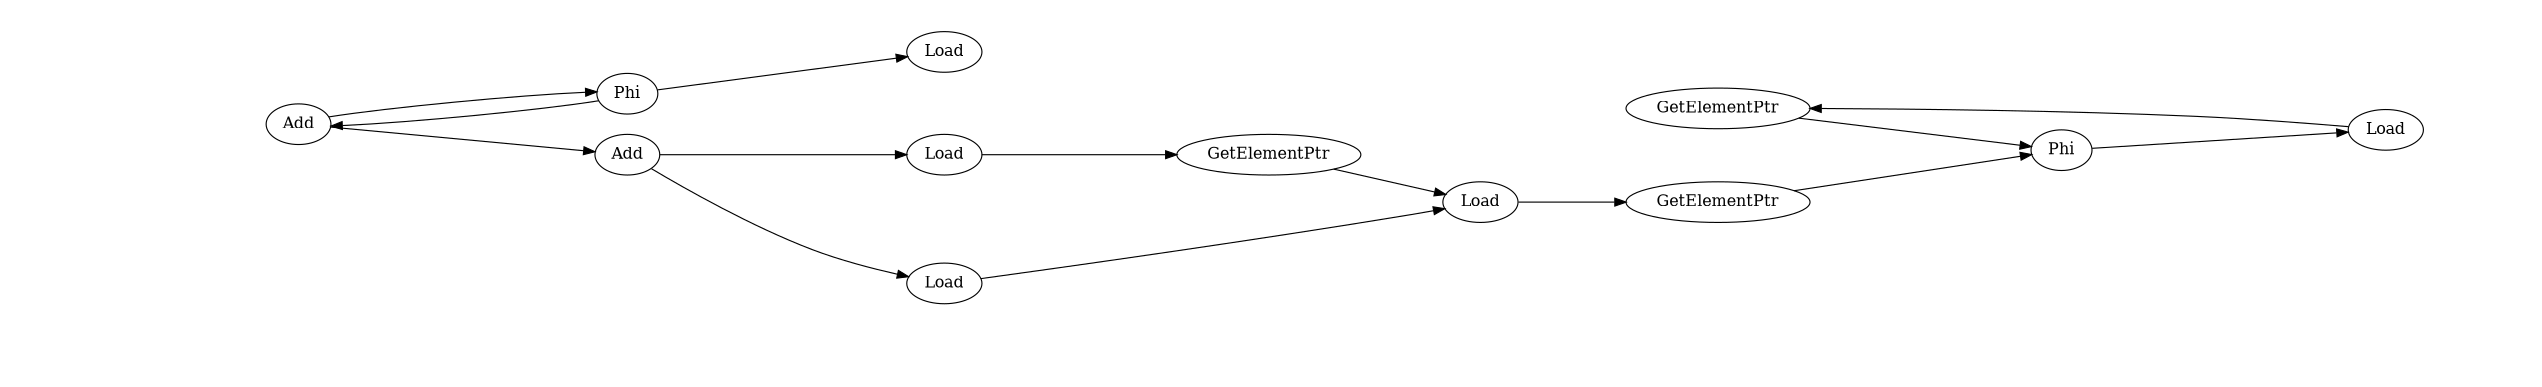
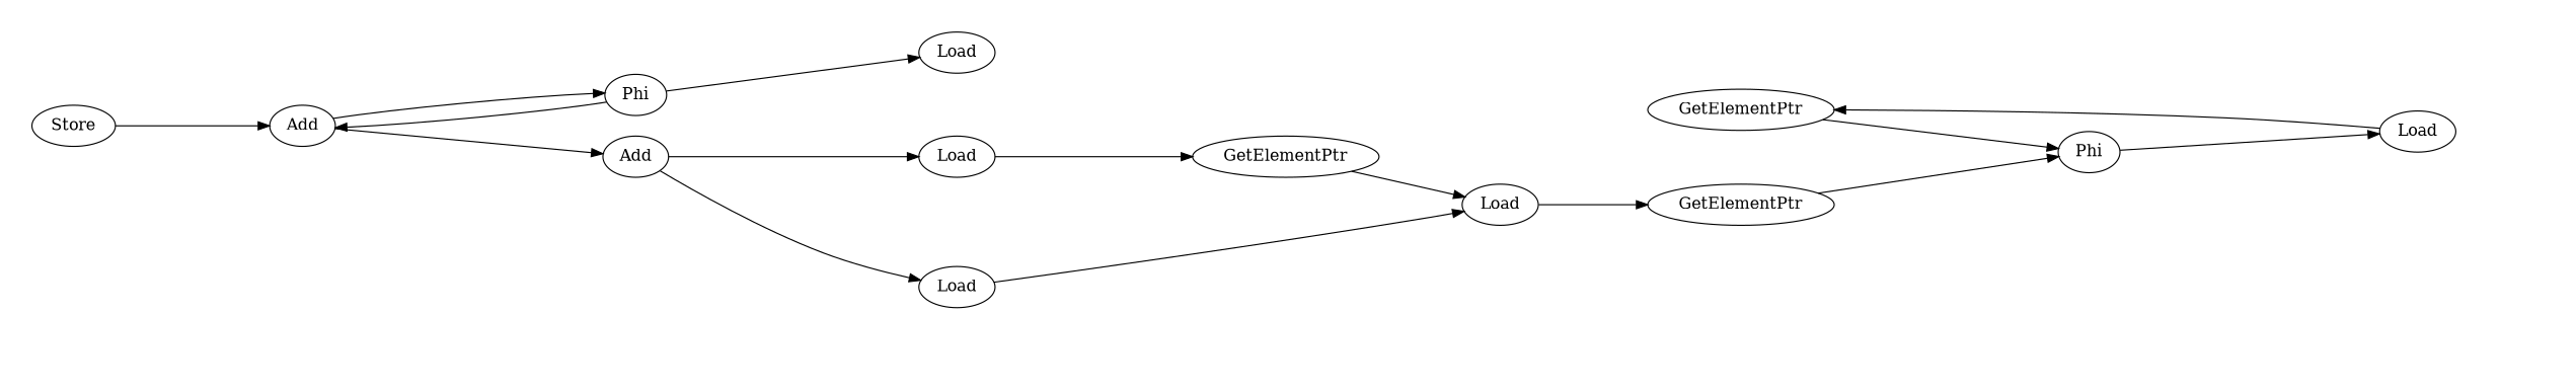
  strict digraph {
    rankdir=LR
    n1 [label=Load]
    n2 [label=GetElementPtr]
    n3 [label=Phi]
    n4 [label=Load]
    n5 [label=GetElementPtr]
    n6 [label=Load]
    n7 [label=Load]
    n8 [label=GetElementPtr]
    n9 [label=Load]
    n10 [label=Add]
    n11 [label=Add]
    n12 [label=Phi]
+   n13 [label=Store]
    subgraph sub_1 {
      cluster=true
      label=pointer_chase
      labelloc=b
      subgraph sub_2 {
        cluster=true
        label="Load instruction dependencies"
        labelloc=b
        n1
        subgraph sub_3 {
          cluster=true
          label="Load instruction dependencies"
          labelloc=b
        }
      }
      subgraph sub_4 {
        cluster=true
        label="Load instruction dependencies"
        labelloc=b
        n6
        subgraph sub_5 {
          cluster=true
          label="Load instruction dependencies"
          labelloc=b
          n2
        }
        subgraph sub_6 {
          cluster=true
          label="Load instruction dependencies"
          labelloc=b
          n3
        }
        subgraph sub_7 {
          cluster=true
          label="Load instruction dependencies"
          labelloc=b
          n4
        }
        subgraph sub_8 {
          cluster=true
          label="Load instruction dependencies"
          labelloc=b
          n5
        }
        subgraph sub_9 {
          cluster=true
          label="Load instruction dependencies"
          labelloc=b
        }
        subgraph sub_10 {
          cluster=true
          label="Load instruction dependencies"
          labelloc=b
        }
      }
      subgraph sub_11 {
        cluster=true
        label="Load instruction dependencies"
        labelloc=b
        n7
        subgraph sub_12 {
          cluster=true
          label="Load instruction dependencies"
          labelloc=b
        }
        subgraph sub_13 {
          cluster=true
          label="Load instruction dependencies"
          labelloc=b
        }
        subgraph sub_14 {
          cluster=true
          label="Load instruction dependencies"
          labelloc=b
        }
        subgraph sub_15 {
          cluster=true
          label="Load instruction dependencies"
          labelloc=b
        }
        subgraph sub_16 {
          cluster=true
          label="Load instruction dependencies"
          labelloc=b
        }
        subgraph sub_17 {
          cluster=true
          label="Load instruction dependencies"
          labelloc=b
        }
        subgraph sub_18 {
          cluster=true
          label="Load instruction dependencies"
          labelloc=b
        }
      }
      subgraph sub_19 {
        cluster=true
        label="Load instruction dependencies"
        labelloc=b
        n9
        subgraph sub_20 {
          cluster=true
          label="Load instruction dependencies"
          labelloc=b
          n8
        }
        subgraph sub_21 {
          cluster=true
          label="Load instruction dependencies"
          labelloc=b
        }
        subgraph sub_22 {
          cluster=true
          label="Load instruction dependencies"
          labelloc=b
        }
        subgraph sub_23 {
          cluster=true
          label="Load instruction dependencies"
          labelloc=b
        }
        subgraph sub_24 {
          cluster=true
          label="Load instruction dependencies"
          labelloc=b
        }
        subgraph sub_25 {
          cluster=true
          label="Load instruction dependencies"
          labelloc=b
        }
        subgraph sub_26 {
          cluster=true
          label="Load instruction dependencies"
          labelloc=b
        }
        subgraph sub_27 {
          cluster=true
          label="Load instruction dependencies"
          labelloc=b
        }
      }
      subgraph sub_28 {
        cluster=true
        label="Store instruction dependencies"
        labelloc=b
+       n13
        subgraph sub_29 {
          cluster=true
          label="Store instruction dependencies"
          labelloc=b
          n10
        }
        subgraph sub_30 {
          cluster=true
          label="Store instruction dependencies"
          labelloc=b
          n11
          n12
        }
        subgraph sub_31 {
          cluster=true
          label="Store instruction dependencies"
          labelloc=b
        }
        subgraph sub_32 {
          cluster=true
          label="Store instruction dependencies"
          labelloc=b
        }
        subgraph sub_33 {
          cluster=true
          label="Store instruction dependencies"
          labelloc=b
        }
        subgraph sub_34 {
          cluster=true
          label="Store instruction dependencies"
          labelloc=b
        }
        subgraph sub_35 {
          cluster=true
          label="Store instruction dependencies"
          labelloc=b
        }
        subgraph sub_36 {
          cluster=true
          label="Store instruction dependencies"
          labelloc=b
        }
        subgraph sub_37 {
          cluster=true
          label="Store instruction dependencies"
          labelloc=b
        }
        subgraph sub_38 {
          cluster=true
          label="Store instruction dependencies"
          labelloc=b
        }
        subgraph sub_39 {
          cluster=true
          label="Store instruction dependencies"
          labelloc=b
        }
        subgraph sub_40 {
          cluster=true
          label="Store instruction dependencies"
          labelloc=b
        }
        subgraph sub_41 {
          cluster=true
          label="Store instruction dependencies"
          labelloc=b
        }
        subgraph sub_42 {
          cluster=true
          label="Store instruction dependencies"
          labelloc=b
        }
        subgraph sub_43 {
          cluster=true
          label="Store instruction dependencies"
          labelloc=b
        }
        subgraph sub_44 {
          cluster=true
          label="Store instruction dependencies"
          labelloc=b
        }
        subgraph sub_45 {
          cluster=true
          label="Store instruction dependencies"
          labelloc=b
        }
        subgraph sub_46 {
          cluster=true
          label="Store instruction dependencies"
          labelloc=b
        }
        subgraph sub_47 {
          cluster=true
          label="Store instruction dependencies"
          labelloc=b
        }
        subgraph sub_48 {
          cluster=true
          label="Store instruction dependencies"
          labelloc=b
        }
        subgraph sub_49 {
          cluster=true
          label="Store instruction dependencies"
          labelloc=b
        }
      }
      subgraph sub_50 {
        cluster=true
        label="Load instruction dependencies"
        labelloc=b
        subgraph sub_51 {
          cluster=true
          label="Load instruction dependencies"
          labelloc=b
        }
        subgraph sub_52 {
          cluster=true
          label="Load instruction dependencies"
          labelloc=b
        }
        subgraph sub_53 {
          cluster=true
          label="Load instruction dependencies"
          labelloc=b
        }
        subgraph sub_54 {
          cluster=true
          label="Load instruction dependencies"
          labelloc=b
        }
      }
    }
    n2 -> n3
    n3 -> n4
    n4 -> n5
    n5 -> n3
    n6 -> n2
    n7 -> n6
    n8 -> n6
    n9 -> n8
    n10 -> n11
    n10 -> n12
    n11 -> n7
    n11 -> n9
    n12 -> n1
    n12 -> n10
+   n13 -> n10
  }
